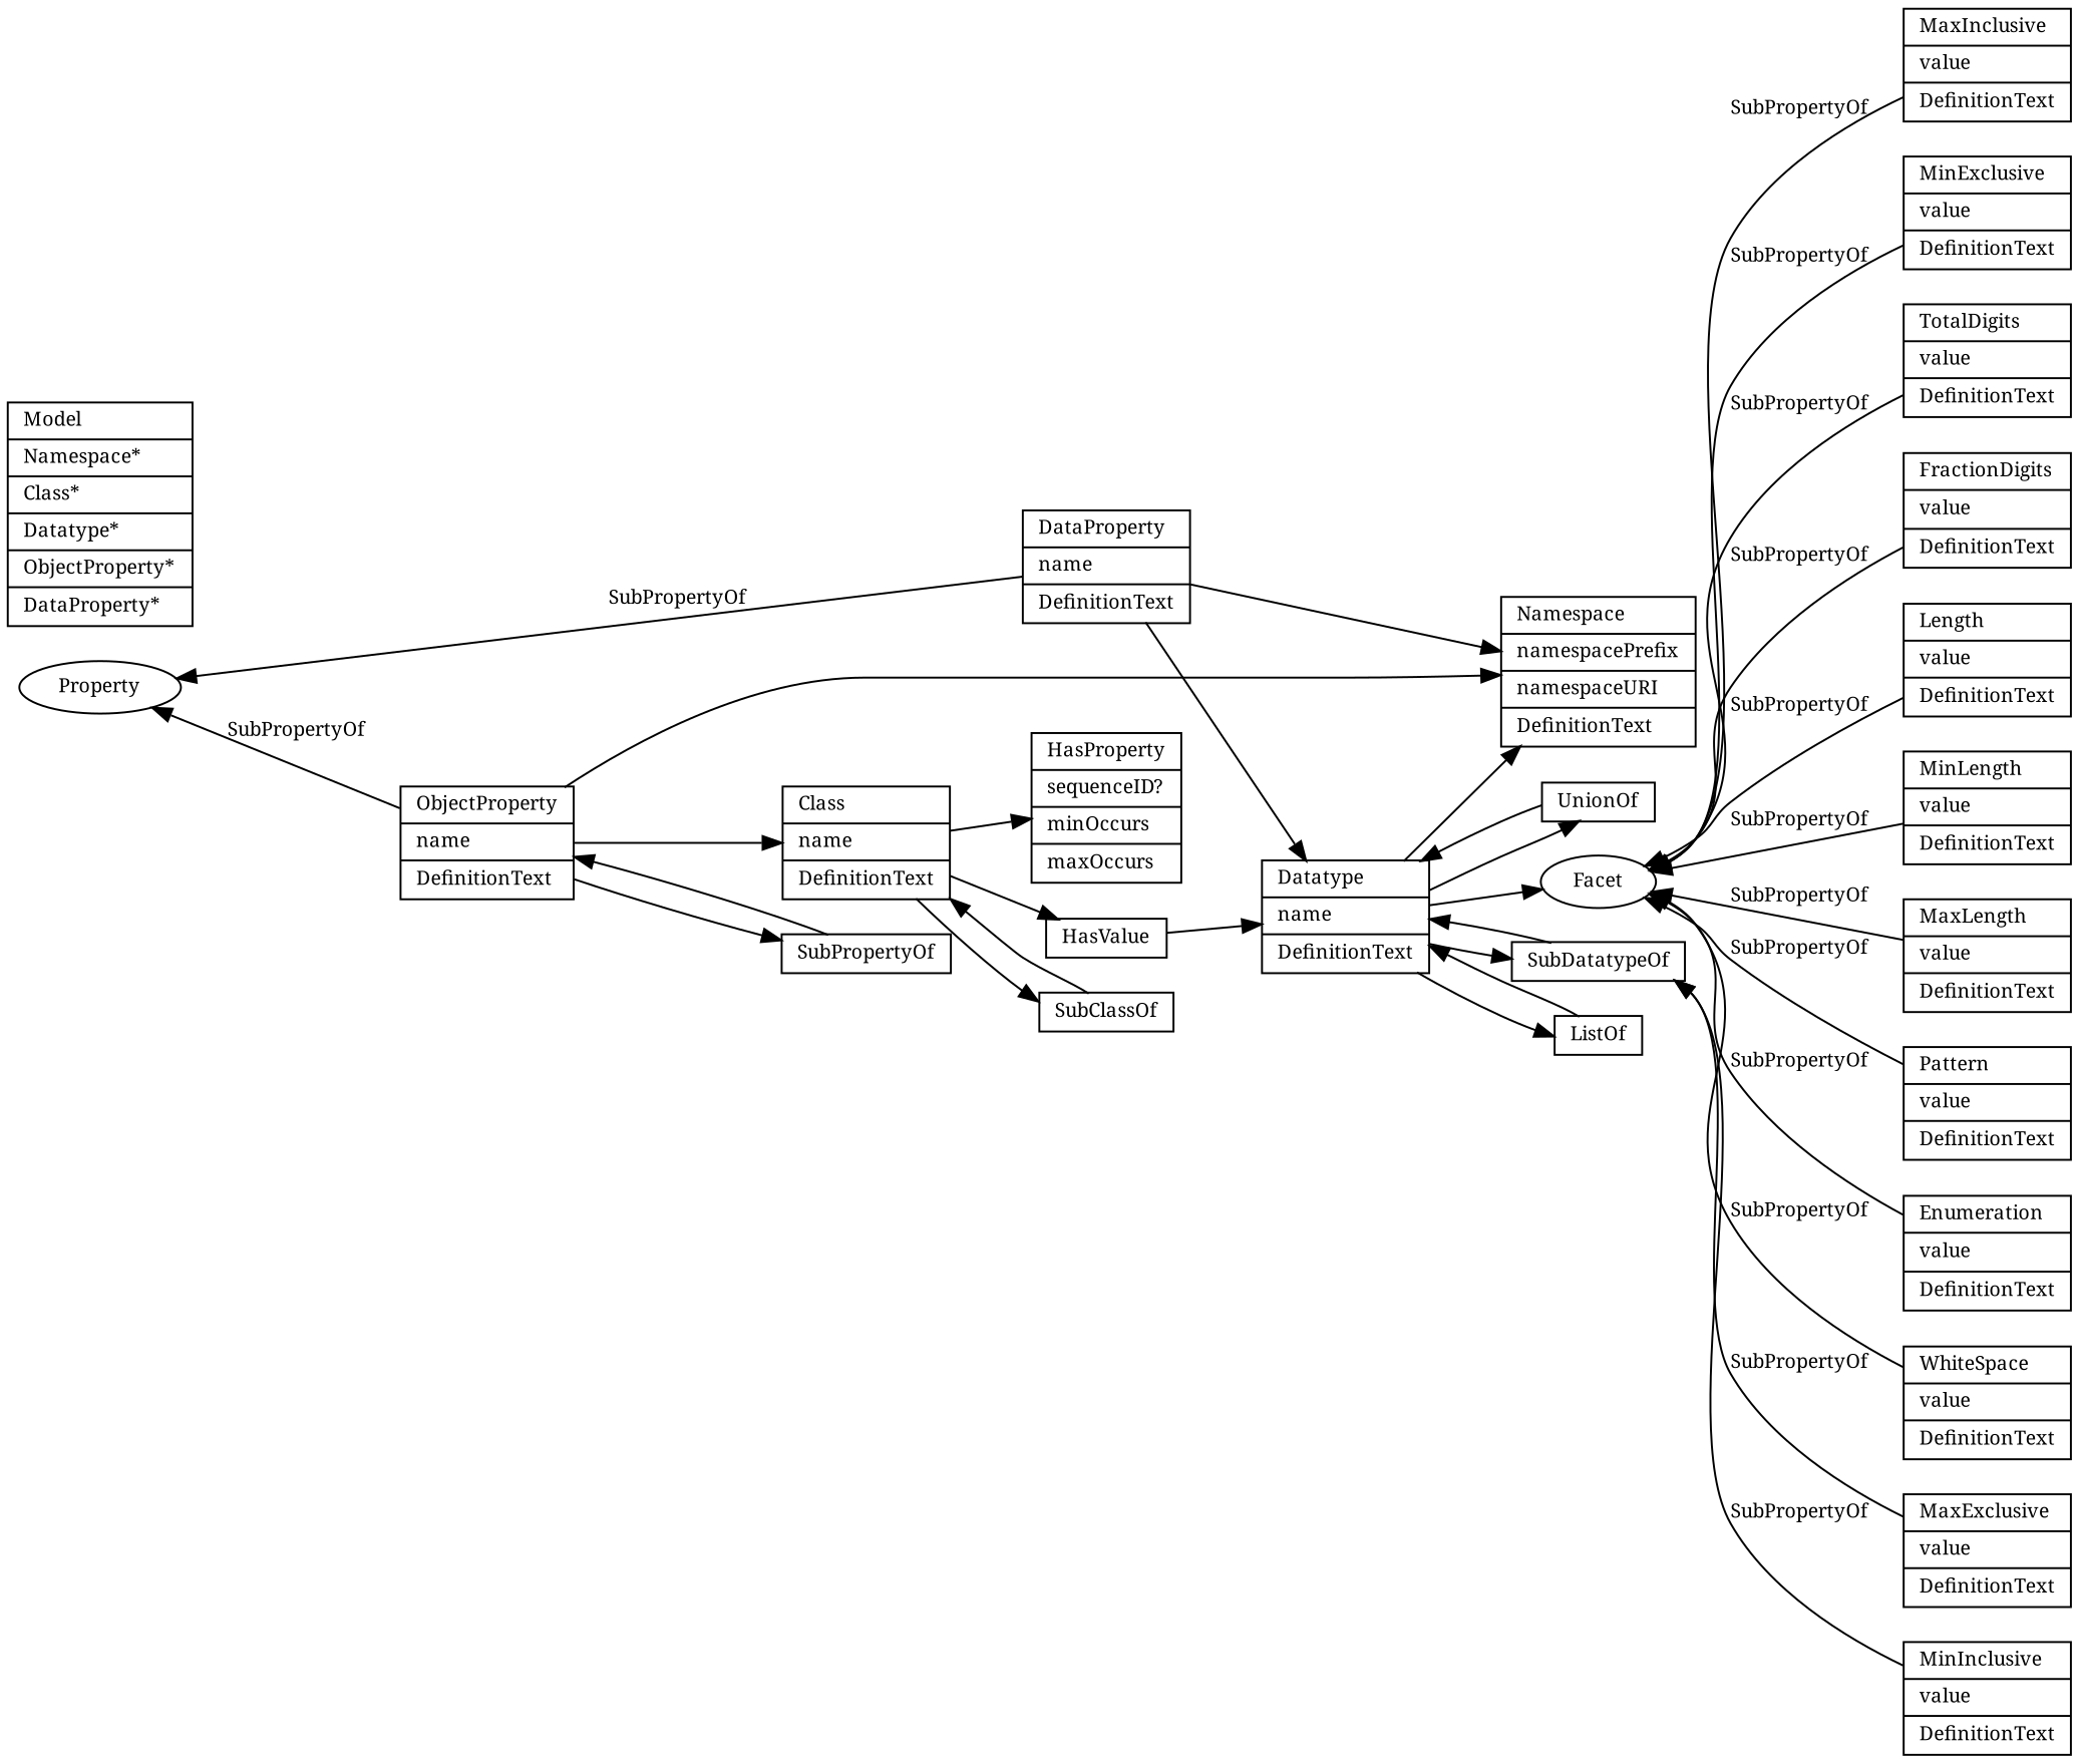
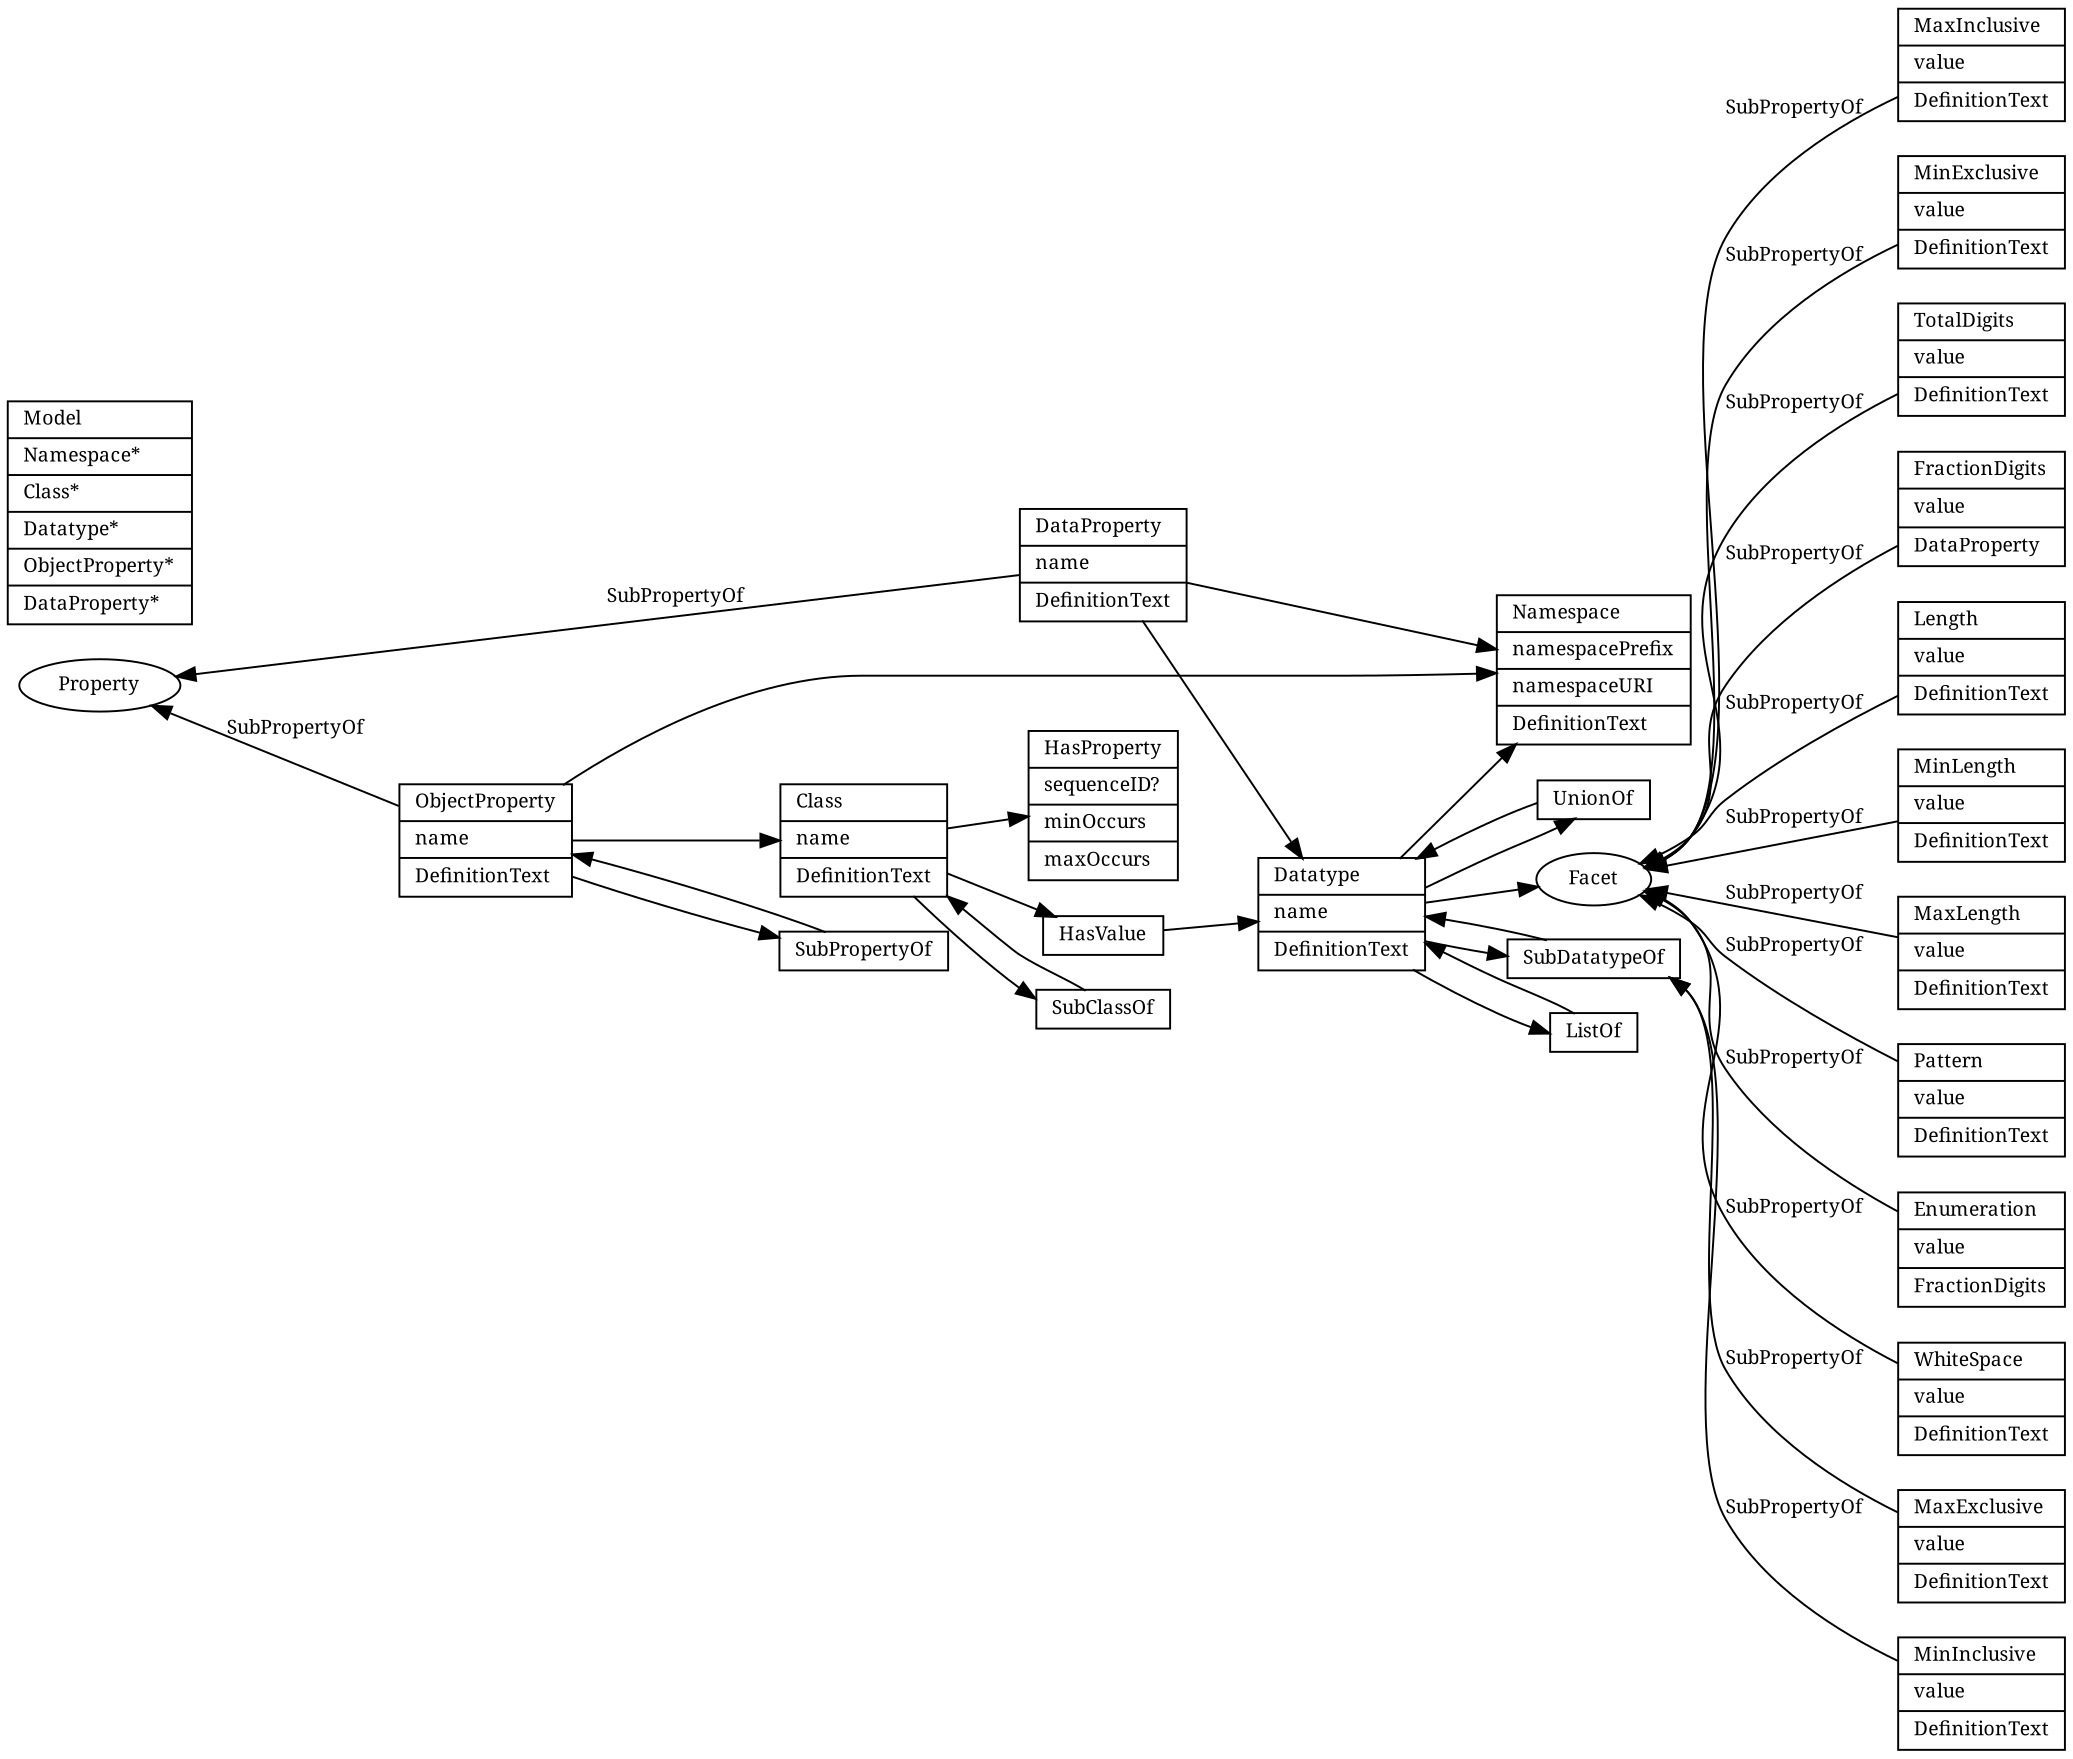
  digraph {
    fontname="Noto Serif"
    rankdir=LR
    node [fontname="Noto Serif" fontsize=10 shape=record]
    edge [dir=forward fontname="Noto Serif" fontsize=10]
    Class [height=0 label="\N\l|name\l|DefinitionText\l" width=0]
    HasProperty [height=0 label="\N\l|sequenceID?\l|minOccurs\l|maxOccurs\l" width=0]
    HasValue [height=0 width=0]
    SubClassOf [height=0 width=0]
    Namespace [height=0 label="\N\l|namespacePrefix\l|namespaceURI\l|DefinitionText\l" width=0]
    Datatype [height=0 label="\N\l|name\l|DefinitionText\l" width=0]
    Property [height=0 shape=ellipse width=0]
    DataProperty [height=0 label="\N\l|name\l|DefinitionText\l" width=0]
    ObjectProperty [height=0 label="\N\l|name\l|DefinitionText\l" width=0]
    SubDatatypeOf [height=0 width=0]
    ListOf [height=0 width=0]
    UnionOf [height=0 width=0]
    Facet [height=0 shape=ellipse width=0]
    MaxExclusive [height=0 label="\N\l|value\l|DefinitionText\l" width=0]
    MinInclusive [height=0 label="\N\l|value\l|DefinitionText\l" width=0]
    Length [height=0 label="\N\l|value\l|DefinitionText\l" width=0]
    MinLength [height=0 label="\N\l|value\l|DefinitionText\l" width=0]
    MaxLength [height=0 label="\N\l|value\l|DefinitionText\l" width=0]
    Pattern [height=0 label="\N\l|value\l|DefinitionText\l" width=0]
-   Enumeration [height=0 label="\N\l|value\l|DefinitionText\l" width=0]
+   Enumeration [height=0 label="\N\l|value\l|FractionDigits\l" width=0]
    WhiteSpace [height=0 label="\N\l|value\l|DefinitionText\l" width=0]
    MaxInclusive [height=0 label="\N\l|value\l|DefinitionText\l" width=0]
    MinExclusive [height=0 label="\N\l|value\l|DefinitionText\l" width=0]
    TotalDigits [height=0 label="\N\l|value\l|DefinitionText\l" width=0]
-   FractionDigits [height=0 label="\N\l|value\l|DefinitionText\l" width=0]
+   FractionDigits [height=0 label="\N\l|value\l|DataProperty\l" width=0]
    SubPropertyOf [height=0 width=0]
    Model [height=0 label="\N\l|Namespace*\l|Class*\l|Datatype*\l|ObjectProperty*\l|DataProperty*\l" width=0]
    Class -> HasProperty
    Class -> HasValue
    Class -> SubClassOf
    HasValue -> Datatype
    SubClassOf -> Class
    Datatype -> Namespace
    Datatype -> SubDatatypeOf
    Datatype -> ListOf
    Datatype -> UnionOf
    Datatype -> Facet
    Property -> DataProperty [dir=back label=SubPropertyOf]
    Property -> ObjectProperty [dir=back label=SubPropertyOf]
    DataProperty -> Namespace
    DataProperty -> Datatype
    ObjectProperty -> Class
    ObjectProperty -> Namespace
    ObjectProperty -> SubPropertyOf
    SubDatatypeOf -> Datatype
    SubDatatypeOf -> MaxExclusive [dir=back label=SubPropertyOf]
    SubDatatypeOf -> MinInclusive [dir=back label=SubPropertyOf]
    ListOf -> Datatype
    UnionOf -> Datatype
    Facet -> Length [dir=back label=SubPropertyOf]
    Facet -> MinLength [dir=back label=SubPropertyOf]
    Facet -> MaxLength [dir=back label=SubPropertyOf]
    Facet -> Pattern [dir=back label=SubPropertyOf]
    Facet -> Enumeration [dir=back label=SubPropertyOf]
    Facet -> WhiteSpace [dir=back label=SubPropertyOf]
    Facet -> MaxInclusive [dir=back label=SubPropertyOf]
    Facet -> MinExclusive [dir=back label=SubPropertyOf]
    Facet -> TotalDigits [dir=back label=SubPropertyOf]
    Facet -> FractionDigits [dir=back label=SubPropertyOf]
    SubPropertyOf -> ObjectProperty
  }
